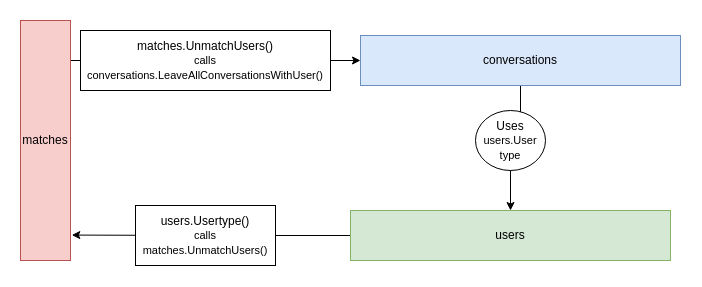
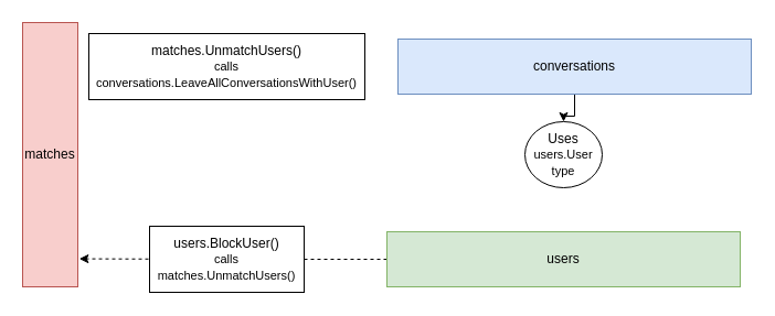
  <mxCell id="0" />
  <mxCell id="1" parent="0" />
- <mxCell id="2" style="edgeStyle=orthogonalEdgeStyle;rounded=0;orthogonalLoop=1;jettySize=auto;html=1;entryX=1.026;entryY=0.894;entryDx=0;entryDy=0;entryPerimeter=0;" edge="1" parent="1" source="3" target="7"><mxGeometry relative="1" as="geometry"><Array as="points" /></mxGeometry></mxCell>
+ <mxCell id="2" style="edgeStyle=orthogonalEdgeStyle;rounded=0;orthogonalLoop=1;jettySize=auto;html=1;entryX=1.026;entryY=0.894;entryDx=0;entryDy=0;entryPerimeter=0;dashed=1;" edge="1" parent="1" source="3" target="7"><mxGeometry relative="1" as="geometry"><Array as="points" /></mxGeometry></mxCell>
  <mxCell id="3" value="users" style="rounded=0;whiteSpace=wrap;html=1;fillColor=#d5e8d4;strokeColor=#82b366;" vertex="1" parent="1"><mxGeometry x="350" y="210" width="320" height="50" as="geometry" /></mxCell>
- <mxCell id="4" style="edgeStyle=orthogonalEdgeStyle;rounded=0;orthogonalLoop=1;jettySize=auto;html=1;exitX=0.5;exitY=1;exitDx=0;exitDy=0;entryX=0.5;entryY=0;entryDx=0;entryDy=0;" edge="1" parent="1" source="5" target="3"><mxGeometry relative="1" as="geometry" /></mxCell>
+ <mxCell id="4" style="edgeStyle=orthogonalEdgeStyle;rounded=0;orthogonalLoop=1;jettySize=auto;html=1;exitX=0.5;exitY=1;exitDx=0;exitDy=0;" edge="1" parent="1" source="5" target="8"><mxGeometry relative="1" as="geometry" /></mxCell>
  <mxCell id="5" value="conversations" style="rounded=0;whiteSpace=wrap;html=1;fillColor=#dae8fc;strokeColor=#6c8ebf;" vertex="1" parent="1"><mxGeometry x="360" y="35" width="320" height="50" as="geometry" /></mxCell>
- <mxCell id="6" style="edgeStyle=orthogonalEdgeStyle;rounded=0;orthogonalLoop=1;jettySize=auto;html=1;" edge="1" parent="1" source="7" target="5"><mxGeometry relative="1" as="geometry"><Array as="points"><mxPoint x="280" y="60" /><mxPoint x="280" y="60" /></Array></mxGeometry></mxCell>
  <mxCell id="7" value="matches" style="rounded=0;whiteSpace=wrap;html=1;fillColor=#f8cecc;strokeColor=#b85450;" vertex="1" parent="1"><mxGeometry y="20" width="50" height="240" as="geometry" x="20" /></mxCell>
  <mxCell id="8" value="Uses&lt;br style=&quot;border-color: var(--border-color); font-size: 11px;&quot;&gt;&lt;span style=&quot;font-size: 11px; background-color: rgb(255, 255, 255);&quot;&gt;users.User&lt;/span&gt;&lt;br style=&quot;border-color: var(--border-color); font-size: 11px;&quot;&gt;&lt;span style=&quot;font-size: 11px; background-color: rgb(255, 255, 255);&quot;&gt;type&lt;/span&gt;" style="ellipse;whiteSpace=wrap;html=1;" vertex="1" parent="1"><mxGeometry x="475" y="110" width="70" height="60" as="geometry" /></mxCell>
  <mxCell id="9" value="matches.UnmatchUsers()&lt;br style=&quot;border-color: var(--border-color); font-size: 11px;&quot;&gt;&lt;span style=&quot;font-size: 11px; background-color: rgb(255, 255, 255);&quot;&gt;calls&lt;/span&gt;&lt;br style=&quot;border-color: var(--border-color); font-size: 11px;&quot;&gt;&lt;span style=&quot;font-size: 11px; background-color: rgb(255, 255, 255);&quot;&gt;conversations.LeaveAllConversationsWithUser()&lt;/span&gt;" style="rounded=0;whiteSpace=wrap;html=1;" vertex="1" parent="1"><mxGeometry x="80" y="30" width="250" height="60" as="geometry" /></mxCell>
- <mxCell id="10" value="users.Usertype()&lt;br style=&quot;border-color: var(--border-color); font-size: 11px;&quot;&gt;&lt;span style=&quot;font-size: 11px;&quot;&gt;calls&lt;/span&gt;&lt;br style=&quot;border-color: var(--border-color); font-size: 11px;&quot;&gt;&lt;span style=&quot;font-size: 11px;&quot;&gt;matches.UnmatchUsers()&lt;/span&gt;" style="rounded=0;whiteSpace=wrap;html=1;" vertex="1" parent="1"><mxGeometry x="135" y="205" width="140" height="60" as="geometry" /></mxCell>
+ <mxCell id="10" value="users.BlockUser()&lt;br style=&quot;border-color: var(--border-color); font-size: 11px;&quot;&gt;&lt;span style=&quot;font-size: 11px;&quot;&gt;calls&lt;/span&gt;&lt;br style=&quot;border-color: var(--border-color); font-size: 11px;&quot;&gt;&lt;span style=&quot;font-size: 11px;&quot;&gt;matches.UnmatchUsers()&lt;/span&gt;" style="rounded=0;whiteSpace=wrap;html=1;" vertex="1" parent="1"><mxGeometry x="135" y="205" width="140" height="60" as="geometry" /></mxCell>
